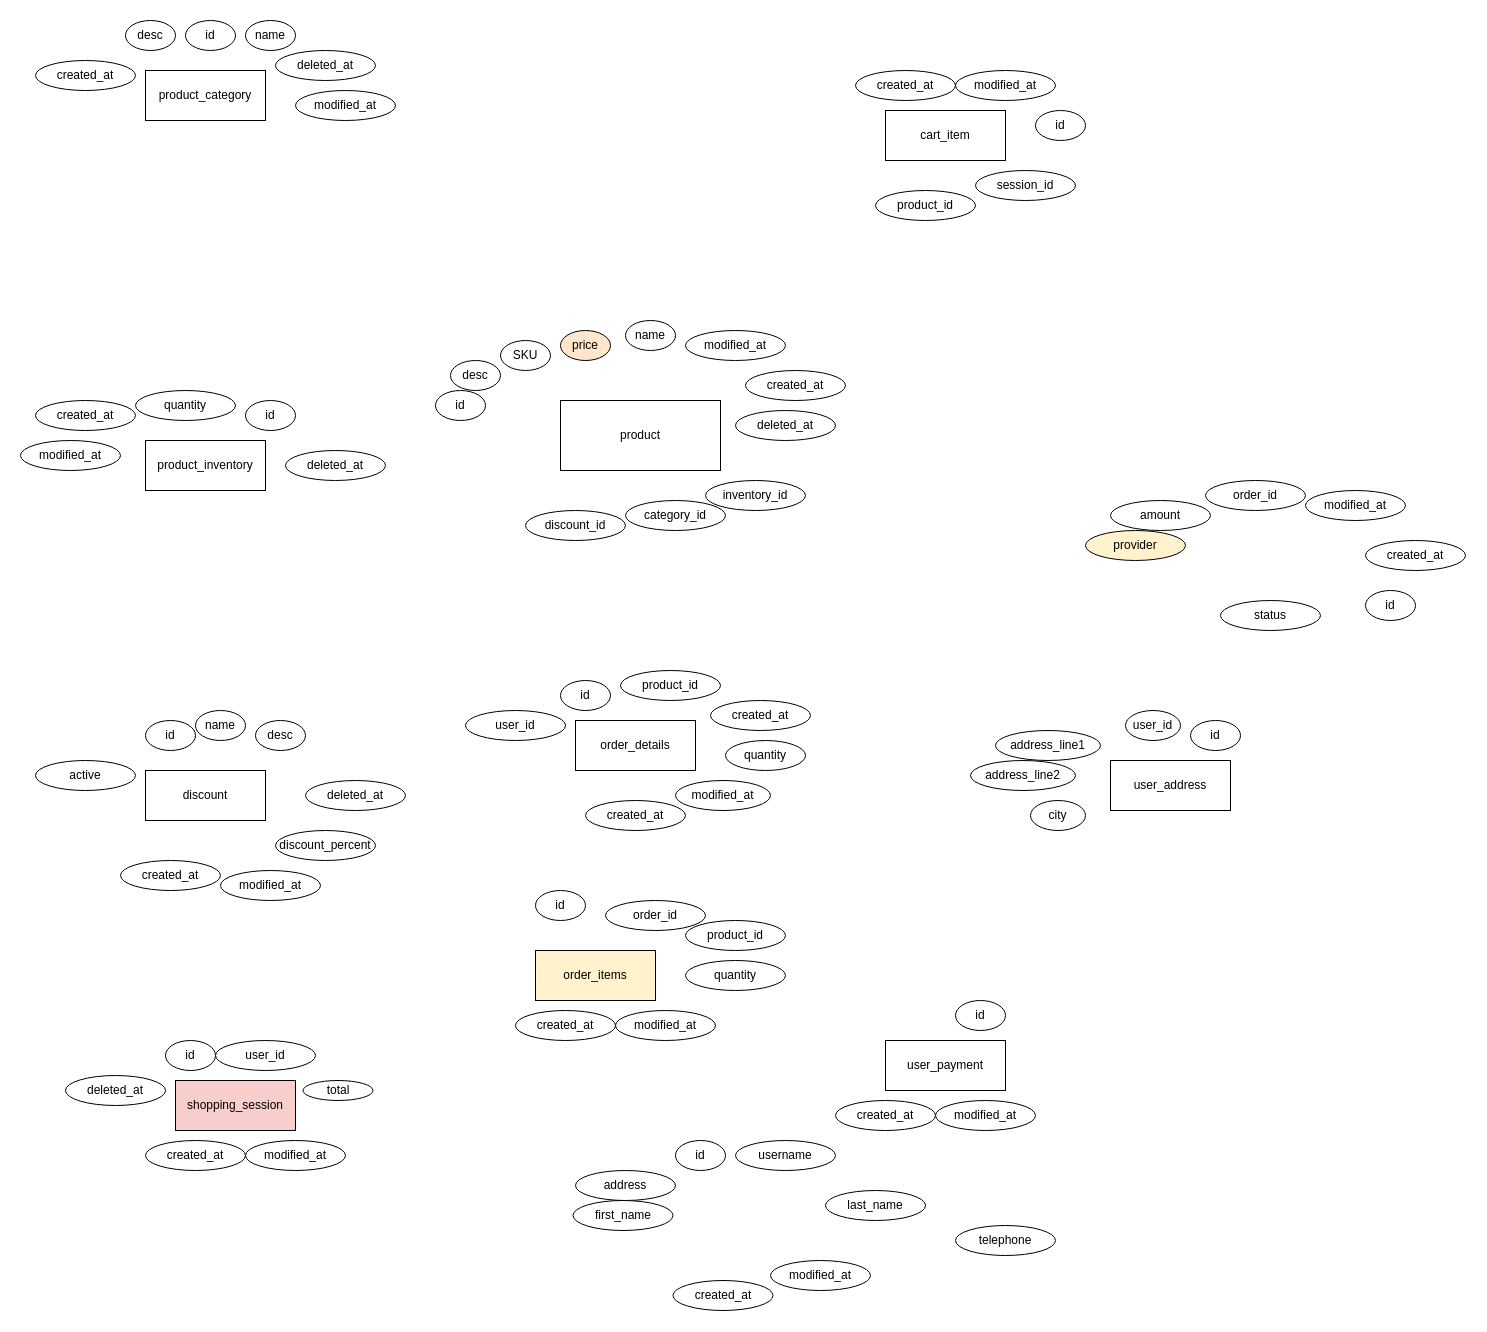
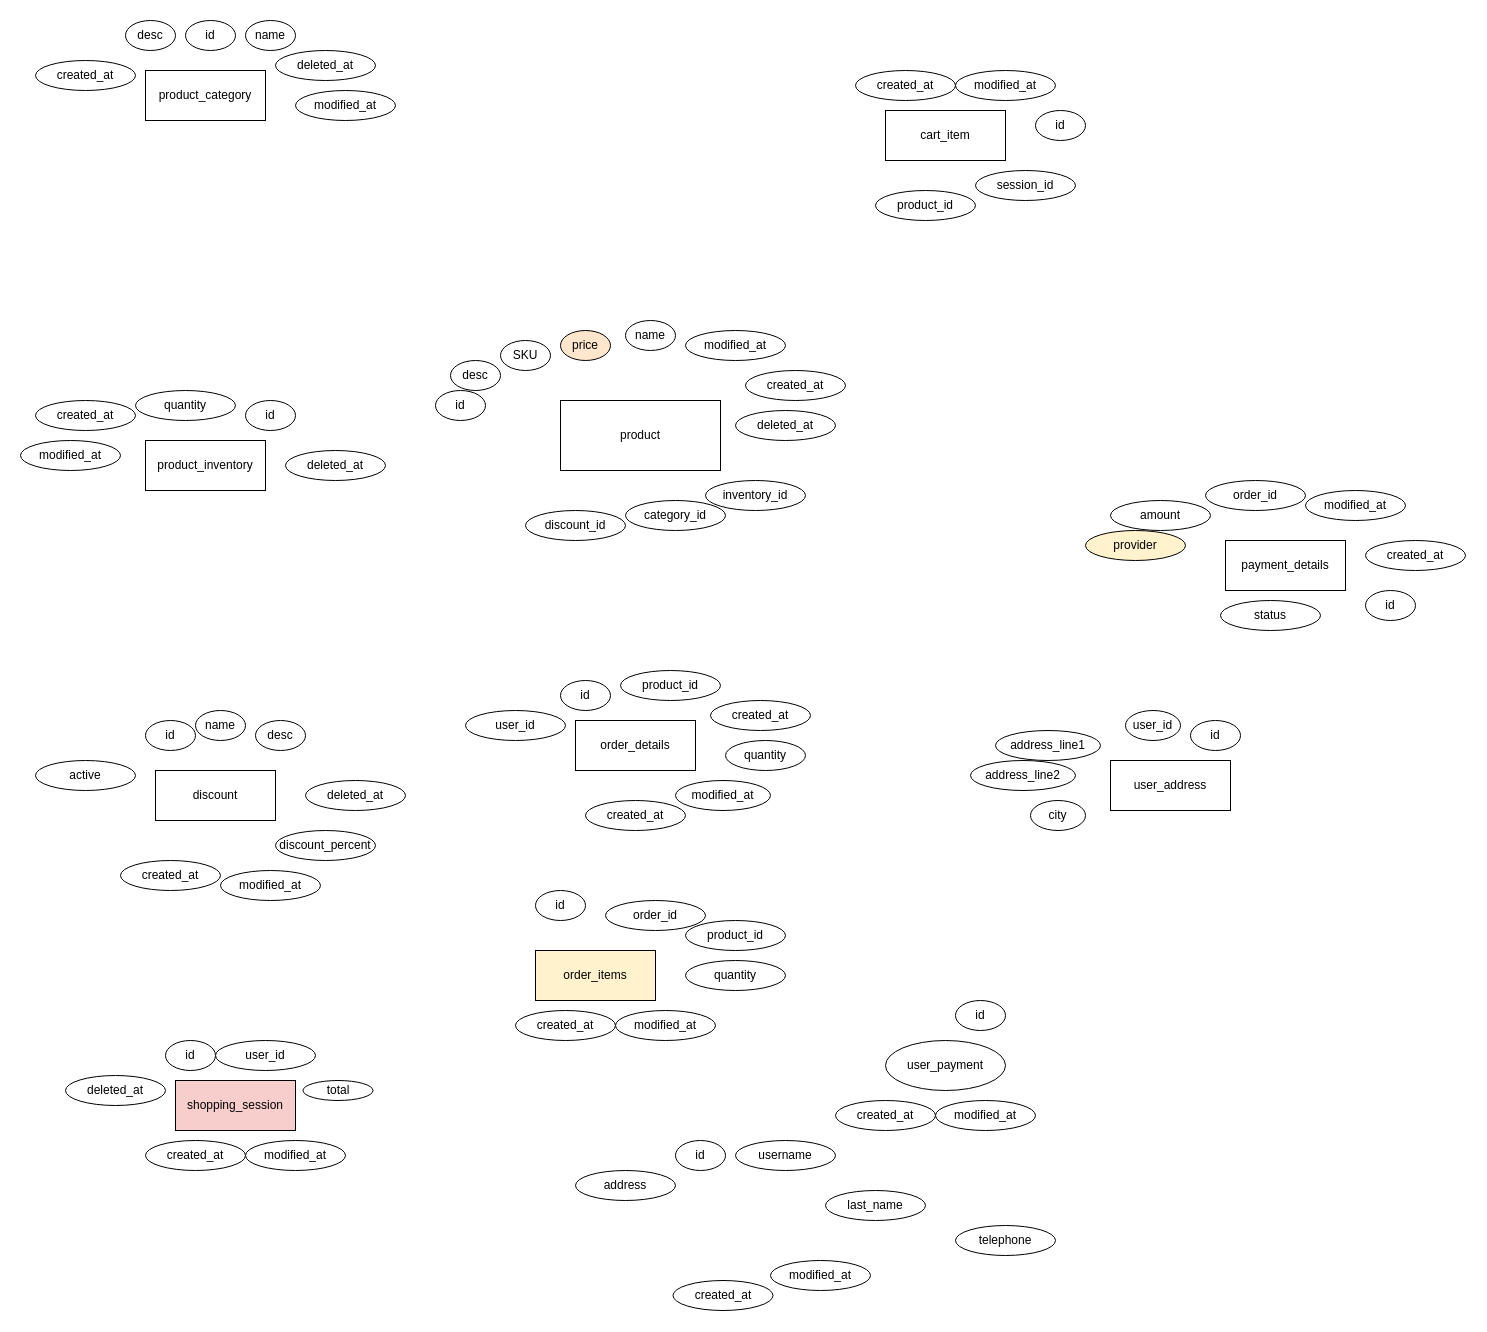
  <mxCell id="0" />
  <mxCell id="1" parent="0" />
  <mxCell id="2" value="product_category" style="whiteSpace=wrap;html=1;align=center;" parent="1" vertex="1"><mxGeometry x="145" y="70" width="120" height="50" as="geometry" /></mxCell>
  <mxCell id="3" value="product_inventory" style="whiteSpace=wrap;html=1;align=center;" parent="1" vertex="1"><mxGeometry x="145" y="440" width="120" height="50" as="geometry" /></mxCell>
- <mxCell id="4" value="discount" style="whiteSpace=wrap;html=1;align=center;" parent="1" vertex="1"><mxGeometry x="145" y="770" width="120" height="50" as="geometry" /></mxCell>
+ <mxCell id="4" value="discount" style="whiteSpace=wrap;html=1;align=center;" parent="1" vertex="1"><mxGeometry x="155" y="770" width="120" height="50" as="geometry" /></mxCell>
  <mxCell id="5" value="product" style="whiteSpace=wrap;html=1;align=center;" parent="1" vertex="1"><mxGeometry x="560" y="400" width="160" height="70" as="geometry" /></mxCell>
  <mxCell id="6" value="order_details" style="whiteSpace=wrap;html=1;align=center;" parent="1" vertex="1"><mxGeometry x="575" y="720" width="120" height="50" as="geometry" /></mxCell>
  <mxCell id="7" value="order_items" style="whiteSpace=wrap;html=1;align=center;fillColor=#fff2cc;" parent="1" vertex="1"><mxGeometry x="535" y="950" width="120" height="50" as="geometry" /></mxCell>
  <mxCell id="8" value="shopping_session" style="whiteSpace=wrap;html=1;align=center;fillColor=#f8cecc;" parent="1" vertex="1"><mxGeometry x="175" y="1080" width="120" height="50" as="geometry" /></mxCell>
  <mxCell id="9" value="cart_item" style="whiteSpace=wrap;html=1;align=center;" parent="1" vertex="1"><mxGeometry x="885" y="110" width="120" height="50" as="geometry" /></mxCell>
+ <mxCell id="10" value="payment_details" style="whiteSpace=wrap;html=1;align=center;" parent="1" vertex="1"><mxGeometry x="1225" y="540" width="120" height="50" as="geometry" /></mxCell>
  <mxCell id="11" value="user_address" style="whiteSpace=wrap;html=1;align=center;" parent="1" vertex="1"><mxGeometry x="1110" y="760" width="120" height="50" as="geometry" /></mxCell>
- <mxCell id="12" value="user_payment" style="whiteSpace=wrap;html=1;align=center;" parent="1" vertex="1"><mxGeometry x="885" y="1040" width="120" height="50" as="geometry" /></mxCell>
+ <mxCell id="12" value="user_payment" style="ellipse;whiteSpace=wrap;html=1;align=center;" parent="1" vertex="1"><mxGeometry x="885" y="1040" width="120" height="50" as="geometry" /></mxCell>
  <mxCell id="13" value="id" style="ellipse;whiteSpace=wrap;html=1;align=center;" parent="1" vertex="1"><mxGeometry x="185" y="20" width="50" height="30" as="geometry" /></mxCell>
  <mxCell id="14" value="id" style="ellipse;whiteSpace=wrap;html=1;align=center;" parent="1" vertex="1"><mxGeometry x="245" y="400" width="50" height="30" as="geometry" /></mxCell>
  <mxCell id="15" value="id" style="ellipse;whiteSpace=wrap;html=1;align=center;" parent="1" vertex="1"><mxGeometry x="1035" y="110" width="50" height="30" as="geometry" /></mxCell>
  <mxCell id="16" value="id" style="ellipse;whiteSpace=wrap;html=1;align=center;" parent="1" vertex="1"><mxGeometry x="145" y="720" width="50" height="30" as="geometry" /></mxCell>
  <mxCell id="17" value="id" style="ellipse;whiteSpace=wrap;html=1;align=center;" parent="1" vertex="1"><mxGeometry x="560" y="680" width="50" height="30" as="geometry" /></mxCell>
  <mxCell id="18" value="id" style="ellipse;whiteSpace=wrap;html=1;align=center;" parent="1" vertex="1"><mxGeometry x="435" y="390" width="50" height="30" as="geometry" /></mxCell>
  <mxCell id="19" value="id" style="ellipse;whiteSpace=wrap;html=1;align=center;" parent="1" vertex="1"><mxGeometry x="535" y="890" width="50" height="30" as="geometry" /></mxCell>
  <mxCell id="20" value="id" style="ellipse;whiteSpace=wrap;html=1;align=center;" parent="1" vertex="1"><mxGeometry x="955" y="1000" width="50" height="30" as="geometry" /></mxCell>
  <mxCell id="21" value="id" style="ellipse;whiteSpace=wrap;html=1;align=center;" parent="1" vertex="1"><mxGeometry x="1190" y="720" width="50" height="30" as="geometry" /></mxCell>
  <mxCell id="22" value="id" style="ellipse;whiteSpace=wrap;html=1;align=center;" parent="1" vertex="1"><mxGeometry x="1365" y="590" width="50" height="30" as="geometry" /></mxCell>
  <mxCell id="23" value="id" style="ellipse;whiteSpace=wrap;html=1;align=center;" parent="1" vertex="1"><mxGeometry x="675" y="1140" width="50" height="30" as="geometry" /></mxCell>
  <mxCell id="24" value="id" style="ellipse;whiteSpace=wrap;html=1;align=center;" parent="1" vertex="1"><mxGeometry x="165" y="1040" width="50" height="30" as="geometry" /></mxCell>
  <mxCell id="25" value="created_at" style="ellipse;whiteSpace=wrap;html=1;align=center;" parent="1" vertex="1"><mxGeometry x="35" y="60" width="100" height="30" as="geometry" /></mxCell>
  <mxCell id="26" value="modified_at" style="ellipse;whiteSpace=wrap;html=1;align=center;" parent="1" vertex="1"><mxGeometry x="295" y="90" width="100" height="30" as="geometry" /></mxCell>
  <mxCell id="27" value="modified_at" style="ellipse;whiteSpace=wrap;html=1;align=center;" parent="1" vertex="1"><mxGeometry x="20" y="440" width="100" height="30" as="geometry" /></mxCell>
  <mxCell id="28" value="created_at" style="ellipse;whiteSpace=wrap;html=1;align=center;" parent="1" vertex="1"><mxGeometry x="35" y="400" width="100" height="30" as="geometry" /></mxCell>
  <mxCell id="29" value="created_at" style="ellipse;whiteSpace=wrap;html=1;align=center;" parent="1" vertex="1"><mxGeometry x="585" y="800" width="100" height="30" as="geometry" /></mxCell>
  <mxCell id="30" value="modified_at" style="ellipse;whiteSpace=wrap;html=1;align=center;" parent="1" vertex="1"><mxGeometry x="675" y="780" width="95" height="30" as="geometry" /></mxCell>
  <mxCell id="31" value="created_at" style="ellipse;whiteSpace=wrap;html=1;align=center;" parent="1" vertex="1"><mxGeometry x="120" y="860" width="100" height="30" as="geometry" /></mxCell>
  <mxCell id="32" value="modified_at" style="ellipse;whiteSpace=wrap;html=1;align=center;" parent="1" vertex="1"><mxGeometry x="220" y="870" width="100" height="30" as="geometry" /></mxCell>
  <mxCell id="33" value="created_at" style="ellipse;whiteSpace=wrap;html=1;align=center;" parent="1" vertex="1"><mxGeometry x="515" y="1010" width="100" height="30" as="geometry" /></mxCell>
  <mxCell id="34" value="modified_at" style="ellipse;whiteSpace=wrap;html=1;align=center;" parent="1" vertex="1"><mxGeometry x="615" y="1010" width="100" height="30" as="geometry" /></mxCell>
  <mxCell id="35" value="created_at" style="ellipse;whiteSpace=wrap;html=1;align=center;" parent="1" vertex="1"><mxGeometry x="835" y="1100" width="100" height="30" as="geometry" /></mxCell>
  <mxCell id="36" value="modified_at" style="ellipse;whiteSpace=wrap;html=1;align=center;" parent="1" vertex="1"><mxGeometry x="935" y="1100" width="100" height="30" as="geometry" /></mxCell>
  <mxCell id="37" value="created_at" style="ellipse;whiteSpace=wrap;html=1;align=center;" parent="1" vertex="1"><mxGeometry x="1365" y="540" width="100" height="30" as="geometry" /></mxCell>
  <mxCell id="38" value="modified_at" style="ellipse;whiteSpace=wrap;html=1;align=center;" parent="1" vertex="1"><mxGeometry x="1305" y="490" width="100" height="30" as="geometry" /></mxCell>
  <mxCell id="39" value="created_at" style="ellipse;whiteSpace=wrap;html=1;align=center;" parent="1" vertex="1"><mxGeometry x="672.5" y="1280" width="100" height="30" as="geometry" /></mxCell>
  <mxCell id="40" value="modified_at" style="ellipse;whiteSpace=wrap;html=1;align=center;" parent="1" vertex="1"><mxGeometry x="770" y="1260" width="100" height="30" as="geometry" /></mxCell>
  <mxCell id="41" value="created_at" style="ellipse;whiteSpace=wrap;html=1;align=center;" parent="1" vertex="1"><mxGeometry x="145" y="1140" width="100" height="30" as="geometry" /></mxCell>
  <mxCell id="42" value="modified_at" style="ellipse;whiteSpace=wrap;html=1;align=center;" parent="1" vertex="1"><mxGeometry x="245" y="1140" width="100" height="30" as="geometry" /></mxCell>
  <mxCell id="43" value="created_at" style="ellipse;whiteSpace=wrap;html=1;align=center;" parent="1" vertex="1"><mxGeometry x="855" y="70" width="100" height="30" as="geometry" /></mxCell>
  <mxCell id="44" value="modified_at" style="ellipse;whiteSpace=wrap;html=1;align=center;" parent="1" vertex="1"><mxGeometry x="955" y="70" width="100" height="30" as="geometry" /></mxCell>
  <mxCell id="45" value="created_at" style="ellipse;whiteSpace=wrap;html=1;align=center;" parent="1" vertex="1"><mxGeometry x="745" y="370" width="100" height="30" as="geometry" /></mxCell>
  <mxCell id="46" value="modified_at" style="ellipse;whiteSpace=wrap;html=1;align=center;" parent="1" vertex="1"><mxGeometry x="685" y="330" width="100" height="30" as="geometry" /></mxCell>
  <mxCell id="47" value="deleted_at" style="ellipse;whiteSpace=wrap;html=1;align=center;" parent="1" vertex="1"><mxGeometry x="275" y="50" width="100" height="30" as="geometry" /></mxCell>
  <mxCell id="48" value="deleted_at" style="ellipse;whiteSpace=wrap;html=1;align=center;" parent="1" vertex="1"><mxGeometry x="285" y="450" width="100" height="30" as="geometry" /></mxCell>
  <mxCell id="49" value="deleted_at" style="ellipse;whiteSpace=wrap;html=1;align=center;" parent="1" vertex="1"><mxGeometry x="305" y="780" width="100" height="30" as="geometry" /></mxCell>
  <mxCell id="50" value="deleted_at" style="ellipse;whiteSpace=wrap;html=1;align=center;" parent="1" vertex="1"><mxGeometry x="735" y="410" width="100" height="30" as="geometry" /></mxCell>
  <mxCell id="51" value="name" style="ellipse;whiteSpace=wrap;html=1;align=center;" parent="1" vertex="1"><mxGeometry x="625" y="320" width="50" height="30" as="geometry" /></mxCell>
  <mxCell id="52" value="name" style="ellipse;whiteSpace=wrap;html=1;align=center;" parent="1" vertex="1"><mxGeometry x="245" y="20" width="50" height="30" as="geometry" /></mxCell>
  <mxCell id="53" value="desc" style="ellipse;whiteSpace=wrap;html=1;align=center;" parent="1" vertex="1"><mxGeometry x="125" y="20" width="50" height="30" as="geometry" /></mxCell>
  <mxCell id="54" value="quantity" style="ellipse;whiteSpace=wrap;html=1;align=center;" parent="1" vertex="1"><mxGeometry x="135" y="390" width="100" height="30" as="geometry" /></mxCell>
  <mxCell id="55" value="name" style="ellipse;whiteSpace=wrap;html=1;align=center;" parent="1" vertex="1"><mxGeometry x="195" y="710" width="50" height="30" as="geometry" /></mxCell>
  <mxCell id="56" value="desc" style="ellipse;whiteSpace=wrap;html=1;align=center;" parent="1" vertex="1"><mxGeometry x="255" y="720" width="50" height="30" as="geometry" /></mxCell>
  <mxCell id="57" value="discount_percent" style="ellipse;whiteSpace=wrap;html=1;align=center;" parent="1" vertex="1"><mxGeometry x="275" y="830" width="100" height="30" as="geometry" /></mxCell>
  <mxCell id="58" value="active" style="ellipse;whiteSpace=wrap;html=1;align=center;" parent="1" vertex="1"><mxGeometry x="35" y="760" width="100" height="30" as="geometry" /></mxCell>
  <mxCell id="59" value="desc" style="ellipse;whiteSpace=wrap;html=1;align=center;" parent="1" vertex="1"><mxGeometry x="450" y="360" width="50" height="30" as="geometry" /></mxCell>
  <mxCell id="60" value="SKU" style="ellipse;whiteSpace=wrap;html=1;align=center;" parent="1" vertex="1"><mxGeometry x="500" y="340" width="50" height="30" as="geometry" /></mxCell>
  <mxCell id="61" value="category_id" style="ellipse;whiteSpace=wrap;html=1;align=center;" parent="1" vertex="1"><mxGeometry x="625" y="500" width="100" height="30" as="geometry" /></mxCell>
  <mxCell id="62" value="inventory_id" style="ellipse;whiteSpace=wrap;html=1;align=center;" parent="1" vertex="1"><mxGeometry x="705" y="480" width="100" height="30" as="geometry" /></mxCell>
  <mxCell id="63" value="price" style="ellipse;whiteSpace=wrap;html=1;align=center;fillColor=#ffe6cc;" parent="1" vertex="1"><mxGeometry x="560" y="330" width="50" height="30" as="geometry" /></mxCell>
  <mxCell id="64" value="discount_id" style="ellipse;whiteSpace=wrap;html=1;align=center;" vertex="1" parent="1"><mxGeometry x="525" y="510" width="100" height="30" as="geometry" /></mxCell>
  <mxCell id="65" value="quantity" style="ellipse;whiteSpace=wrap;html=1;align=center;" vertex="1" parent="1"><mxGeometry x="725" y="740" width="80" height="30" as="geometry" /></mxCell>
  <mxCell id="66" value="created_at" style="ellipse;whiteSpace=wrap;html=1;align=center;" vertex="1" parent="1"><mxGeometry x="710" y="700" width="100" height="30" as="geometry" /></mxCell>
  <mxCell id="67" value="product_id" style="ellipse;whiteSpace=wrap;html=1;align=center;" vertex="1" parent="1"><mxGeometry x="620" y="670" width="100" height="30" as="geometry" /></mxCell>
  <mxCell id="68" value="user_id" style="ellipse;whiteSpace=wrap;html=1;align=center;" vertex="1" parent="1"><mxGeometry x="465" y="710" width="100" height="30" as="geometry" /></mxCell>
  <mxCell id="69" value="order_id" style="ellipse;whiteSpace=wrap;html=1;align=center;" vertex="1" parent="1"><mxGeometry x="605" y="900" width="100" height="30" as="geometry" /></mxCell>
  <mxCell id="70" value="product_id" style="ellipse;whiteSpace=wrap;html=1;align=center;" vertex="1" parent="1"><mxGeometry x="685" y="920" width="100" height="30" as="geometry" /></mxCell>
  <mxCell id="71" value="quantity" style="ellipse;whiteSpace=wrap;html=1;align=center;" vertex="1" parent="1"><mxGeometry x="685" y="960" width="100" height="30" as="geometry" /></mxCell>
  <mxCell id="72" value="username" style="ellipse;whiteSpace=wrap;html=1;align=center;" vertex="1" parent="1"><mxGeometry x="735" y="1140" width="100" height="30" as="geometry" /></mxCell>
  <mxCell id="73" value="address" style="ellipse;whiteSpace=wrap;html=1;align=center;" vertex="1" parent="1"><mxGeometry x="575" y="1170" width="100" height="30" as="geometry" /></mxCell>
- <mxCell id="74" value="first_name" style="ellipse;whiteSpace=wrap;html=1;align=center;" vertex="1" parent="1"><mxGeometry x="572.5" y="1200" width="100" height="30" as="geometry" /></mxCell>
  <mxCell id="75" value="last_name" style="ellipse;whiteSpace=wrap;html=1;align=center;" vertex="1" parent="1"><mxGeometry x="825" y="1190" width="100" height="30" as="geometry" /></mxCell>
  <mxCell id="76" value="telephone" style="ellipse;whiteSpace=wrap;html=1;align=center;" vertex="1" parent="1"><mxGeometry x="955" y="1225" width="100" height="30" as="geometry" /></mxCell>
  <mxCell id="77" value="user_id" style="ellipse;whiteSpace=wrap;html=1;align=center;" vertex="1" parent="1"><mxGeometry x="215" y="1040" width="100" height="30" as="geometry" /></mxCell>
  <mxCell id="78" value="total" style="ellipse;whiteSpace=wrap;html=1;align=center;" vertex="1" parent="1"><mxGeometry x="302.5" y="1080" width="70" height="20" as="geometry" /></mxCell>
  <mxCell id="79" value="deleted_at" style="ellipse;whiteSpace=wrap;html=1;align=center;" vertex="1" parent="1"><mxGeometry y="1075" width="100" height="30" as="geometry" x="65" /></mxCell>
  <mxCell id="80" value="session_id" style="ellipse;whiteSpace=wrap;html=1;align=center;" vertex="1" parent="1"><mxGeometry x="975" y="170" width="100" height="30" as="geometry" /></mxCell>
  <mxCell id="81" value="product_id" style="ellipse;whiteSpace=wrap;html=1;align=center;" vertex="1" parent="1"><mxGeometry x="875" y="190" width="100" height="30" as="geometry" /></mxCell>
  <mxCell id="82" value="order_id" style="ellipse;whiteSpace=wrap;html=1;align=center;" vertex="1" parent="1"><mxGeometry x="1205" y="480" width="100" height="30" as="geometry" /></mxCell>
  <mxCell id="83" value="amount" style="ellipse;whiteSpace=wrap;html=1;align=center;" vertex="1" parent="1"><mxGeometry x="1110" y="500" width="100" height="30" as="geometry" /></mxCell>
  <mxCell id="84" value="provider" style="ellipse;whiteSpace=wrap;html=1;align=center;fillColor=#fff2cc;" vertex="1" parent="1"><mxGeometry x="1085" y="530" width="100" height="30" as="geometry" /></mxCell>
  <mxCell id="85" value="status" style="ellipse;whiteSpace=wrap;html=1;align=center;" vertex="1" parent="1"><mxGeometry x="1220" y="600" width="100" height="30" as="geometry" /></mxCell>
  <mxCell id="86" value="user_id" style="ellipse;whiteSpace=wrap;html=1;align=center;" vertex="1" parent="1"><mxGeometry x="1125" y="710" width="55" height="30" as="geometry" /></mxCell>
  <mxCell id="87" value="city" style="ellipse;whiteSpace=wrap;html=1;align=center;" vertex="1" parent="1"><mxGeometry x="1030" y="800" width="55" height="30" as="geometry" /></mxCell>
  <mxCell id="88" value="address_line1" style="ellipse;whiteSpace=wrap;html=1;align=center;" vertex="1" parent="1"><mxGeometry x="995" y="730" width="105" height="30" as="geometry" /></mxCell>
  <mxCell id="89" value="address_line2" style="ellipse;whiteSpace=wrap;html=1;align=center;" vertex="1" parent="1"><mxGeometry x="970" y="760" width="105" height="30" as="geometry" /></mxCell>
